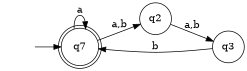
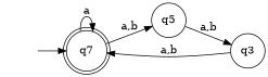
  digraph {
    rankdir=LR
    node [shape=circle]
    q0 [style=invis]
    n2 [label=q7 shape=doublecircle]
-   q2
+   q2 [label=q5]
    q3
    q0 -> n2
    n2 -> n2 [label=a]
    n2 -> q2 [label="a,b"]
    q2 -> q3 [label="a,b"]
-   q3 -> n2 [label=b]
+   q3 -> n2 [label="a,b"]
  }
